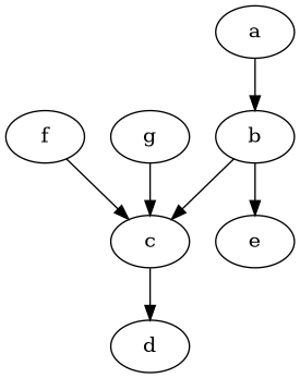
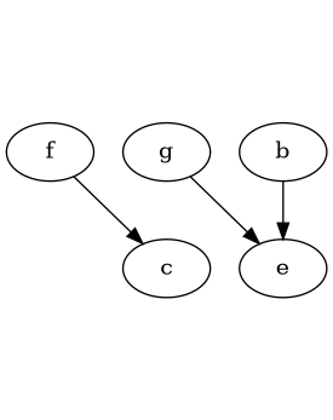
  digraph {
    node [alive=y type=B]
-   a [ext_refcnt=1]
    b [alive=n type=P]
    c [type=P]
    e [type=C]
-   d
    f [added=after_snap ext_refcnt=1 type=C]
    g [added=linked_after_snap]
-   a -> b [removed=after_snap]
-   b -> c
    b -> e
-   c -> d
    f -> c [added=after_snap]
-   g -> c [added=after_snap]
+   g -> e [added=after_snap]
  }
